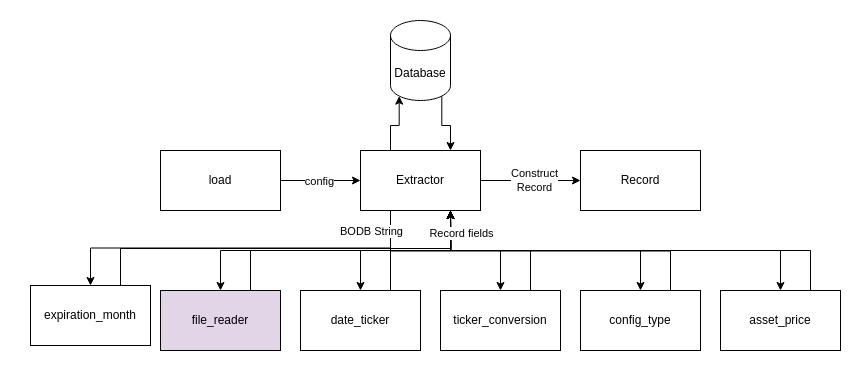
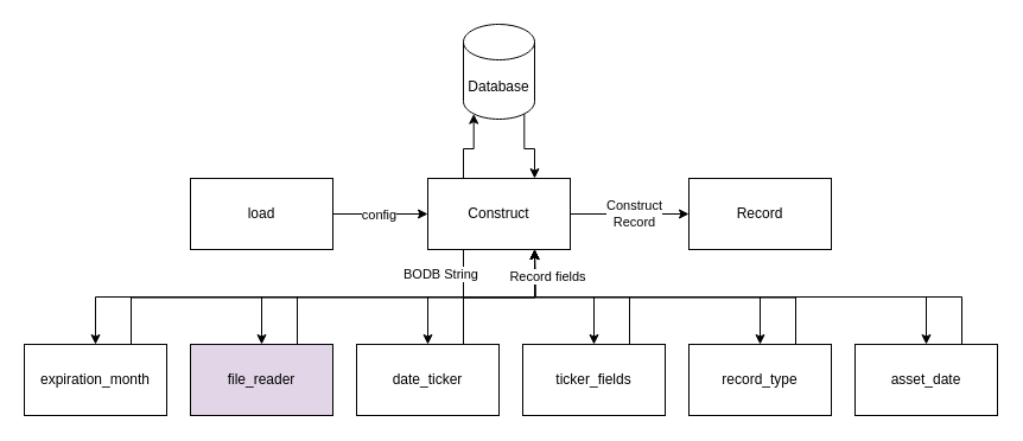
  <mxCell id="0" />
  <mxCell id="1" parent="0" />
  <mxCell id="2" style="edgeStyle=orthogonalEdgeStyle;rounded=0;orthogonalLoop=1;jettySize=auto;html=1;exitX=0.75;exitY=0;exitDx=0;exitDy=0;entryX=0.75;entryY=1;entryDx=0;entryDy=0;" edge="1" parent="1" source="3" target="13"><mxGeometry relative="1" as="geometry" /></mxCell>
  <mxCell id="3" value="&lt;div&gt;file_reader&lt;/div&gt;" style="rounded=0;whiteSpace=wrap;html=1;fillColor=#e1d5e7;" vertex="1" parent="1"><mxGeometry x="160" y="290" width="120" height="60" as="geometry" /></mxCell>
  <mxCell id="4" style="edgeStyle=orthogonalEdgeStyle;rounded=0;orthogonalLoop=1;jettySize=auto;html=1;exitX=0.25;exitY=1;exitDx=0;exitDy=0;entryX=0.5;entryY=0;entryDx=0;entryDy=0;" edge="1" parent="1" source="13" target="19"><mxGeometry relative="1" as="geometry" /></mxCell>
  <mxCell id="5" style="edgeStyle=orthogonalEdgeStyle;rounded=0;orthogonalLoop=1;jettySize=auto;html=1;exitX=0.25;exitY=1;exitDx=0;exitDy=0;entryX=0.5;entryY=0;entryDx=0;entryDy=0;" edge="1" parent="1" source="13" target="3"><mxGeometry relative="1" as="geometry" /></mxCell>
  <mxCell id="6" style="edgeStyle=orthogonalEdgeStyle;rounded=0;orthogonalLoop=1;jettySize=auto;html=1;exitX=0.25;exitY=1;exitDx=0;exitDy=0;entryX=0.5;entryY=0;entryDx=0;entryDy=0;" edge="1" parent="1" source="13" target="21"><mxGeometry relative="1" as="geometry" /></mxCell>
  <mxCell id="7" style="edgeStyle=orthogonalEdgeStyle;rounded=0;orthogonalLoop=1;jettySize=auto;html=1;exitX=0.25;exitY=1;exitDx=0;exitDy=0;entryX=0.5;entryY=0;entryDx=0;entryDy=0;" edge="1" parent="1" source="13" target="17"><mxGeometry relative="1" as="geometry" /></mxCell>
  <mxCell id="8" style="edgeStyle=orthogonalEdgeStyle;rounded=0;orthogonalLoop=1;jettySize=auto;html=1;exitX=0.25;exitY=1;exitDx=0;exitDy=0;entryX=0.5;entryY=0;entryDx=0;entryDy=0;" edge="1" parent="1" source="13" target="15"><mxGeometry relative="1" as="geometry" /></mxCell>
  <mxCell id="9" style="edgeStyle=orthogonalEdgeStyle;rounded=0;orthogonalLoop=1;jettySize=auto;html=1;exitX=0.25;exitY=1;exitDx=0;exitDy=0;" edge="1" parent="1" source="13" target="27"><mxGeometry relative="1" as="geometry" /></mxCell>
  <mxCell id="10" value="BODB String" style="edgeLabel;html=1;align=center;verticalAlign=middle;resizable=0;points=[];" vertex="1" connectable="0" parent="9"><mxGeometry x="-0.839" y="2" relative="1" as="geometry"><mxPoint x="-22" y="-18" as="offset" /></mxGeometry></mxCell>
  <mxCell id="11" value="" style="edgeStyle=orthogonalEdgeStyle;rounded=0;orthogonalLoop=1;jettySize=auto;html=1;" edge="1" parent="1" source="13" target="31"><mxGeometry relative="1" as="geometry" /></mxCell>
  <mxCell id="12" value="&lt;div&gt;Construct&lt;/div&gt;&lt;div&gt;Record&lt;/div&gt;" style="edgeLabel;html=1;align=center;verticalAlign=middle;resizable=0;points=[];" vertex="1" connectable="0" parent="11"><mxGeometry x="0.062" y="1" relative="1" as="geometry"><mxPoint as="offset" /></mxGeometry></mxCell>
- <mxCell id="13" value="&lt;div&gt;Extractor&lt;/div&gt;" style="rounded=0;whiteSpace=wrap;html=1;" vertex="1" parent="1"><mxGeometry x="360" y="150" width="120" height="60" as="geometry" /></mxCell>
+ <mxCell id="13" value="&lt;div&gt;Construct&lt;/div&gt;" style="rounded=0;whiteSpace=wrap;html=1;" vertex="1" parent="1"><mxGeometry x="360" y="150" width="120" height="60" as="geometry" /></mxCell>
  <mxCell id="14" style="edgeStyle=orthogonalEdgeStyle;rounded=0;orthogonalLoop=1;jettySize=auto;html=1;exitX=0.75;exitY=0;exitDx=0;exitDy=0;" edge="1" parent="1" source="15"><mxGeometry relative="1" as="geometry"><mxPoint x="450" y="210" as="targetPoint" /></mxGeometry></mxCell>
- <mxCell id="15" value="config_type" style="rounded=0;whiteSpace=wrap;html=1;" vertex="1" parent="1"><mxGeometry x="580" y="290" width="120" height="60" as="geometry" /></mxCell>
+ <mxCell id="15" value="record_type" style="rounded=0;whiteSpace=wrap;html=1;" vertex="1" parent="1"><mxGeometry x="580" y="290" width="120" height="60" as="geometry" /></mxCell>
  <mxCell id="16" style="edgeStyle=orthogonalEdgeStyle;rounded=0;orthogonalLoop=1;jettySize=auto;html=1;exitX=0.75;exitY=0;exitDx=0;exitDy=0;entryX=0.75;entryY=1;entryDx=0;entryDy=0;" edge="1" parent="1" source="17" target="13"><mxGeometry relative="1" as="geometry" /></mxCell>
- <mxCell id="17" value="ticker_conversion" style="rounded=0;whiteSpace=wrap;html=1;" vertex="1" parent="1"><mxGeometry x="440" y="290" width="120" height="60" as="geometry" /></mxCell>
+ <mxCell id="17" value="ticker_fields" style="rounded=0;whiteSpace=wrap;html=1;" vertex="1" parent="1"><mxGeometry x="440" y="290" width="120" height="60" as="geometry" /></mxCell>
  <mxCell id="18" style="edgeStyle=orthogonalEdgeStyle;rounded=0;orthogonalLoop=1;jettySize=auto;html=1;exitX=0.75;exitY=0;exitDx=0;exitDy=0;" edge="1" parent="1" source="19"><mxGeometry relative="1" as="geometry"><mxPoint x="450" y="210" as="targetPoint" /></mxGeometry></mxCell>
- <mxCell id="19" value="expiration_month" style="rounded=0;whiteSpace=wrap;html=1;" vertex="1" parent="1"><mxGeometry x="30" y="285" width="120" height="60" as="geometry" /></mxCell>
+ <mxCell id="19" value="expiration_month" style="rounded=0;whiteSpace=wrap;html=1;" vertex="1" parent="1"><mxGeometry x="20" y="290" width="120" height="60" as="geometry" /></mxCell>
  <mxCell id="20" style="edgeStyle=orthogonalEdgeStyle;rounded=0;orthogonalLoop=1;jettySize=auto;html=1;exitX=0.75;exitY=0;exitDx=0;exitDy=0;" edge="1" parent="1" source="21"><mxGeometry relative="1" as="geometry"><mxPoint x="450" y="210" as="targetPoint" /></mxGeometry></mxCell>
  <mxCell id="21" value="date_ticker" style="rounded=0;whiteSpace=wrap;html=1;" vertex="1" parent="1"><mxGeometry x="300" y="290" width="120" height="60" as="geometry" /></mxCell>
  <mxCell id="22" style="edgeStyle=orthogonalEdgeStyle;rounded=0;orthogonalLoop=1;jettySize=auto;html=1;exitX=1;exitY=0.5;exitDx=0;exitDy=0;entryX=0;entryY=0.5;entryDx=0;entryDy=0;" edge="1" parent="1" source="24" target="13"><mxGeometry relative="1" as="geometry" /></mxCell>
  <mxCell id="23" value="config" style="edgeLabel;html=1;align=center;verticalAlign=middle;resizable=0;points=[];" vertex="1" connectable="0" parent="22"><mxGeometry x="-0.257" relative="1" as="geometry"><mxPoint x="8" as="offset" /></mxGeometry></mxCell>
  <mxCell id="24" value="load" style="rounded=0;whiteSpace=wrap;html=1;" vertex="1" parent="1"><mxGeometry x="160" y="150" width="120" height="60" as="geometry" /></mxCell>
  <mxCell id="25" style="edgeStyle=orthogonalEdgeStyle;rounded=0;orthogonalLoop=1;jettySize=auto;html=1;exitX=0.75;exitY=0;exitDx=0;exitDy=0;entryX=0.75;entryY=1;entryDx=0;entryDy=0;" edge="1" parent="1" source="27" target="13"><mxGeometry relative="1" as="geometry" /></mxCell>
  <mxCell id="26" value="Record fields" style="edgeLabel;html=1;align=center;verticalAlign=middle;resizable=0;points=[];" vertex="1" connectable="0" parent="25"><mxGeometry x="0.902" y="-4" relative="1" as="geometry"><mxPoint x="6" as="offset" /></mxGeometry></mxCell>
- <mxCell id="27" value="asset_price" style="rounded=0;whiteSpace=wrap;html=1;" vertex="1" parent="1"><mxGeometry x="720" y="290" width="120" height="60" as="geometry" /></mxCell>
+ <mxCell id="27" value="asset_date" style="rounded=0;whiteSpace=wrap;html=1;" vertex="1" parent="1"><mxGeometry x="720" y="290" width="120" height="60" as="geometry" /></mxCell>
  <mxCell id="28" style="edgeStyle=orthogonalEdgeStyle;rounded=0;orthogonalLoop=1;jettySize=auto;html=1;exitX=0.855;exitY=1;exitDx=0;exitDy=-4.35;exitPerimeter=0;entryX=0.75;entryY=0;entryDx=0;entryDy=0;" edge="1" parent="1" source="29" target="13"><mxGeometry relative="1" as="geometry" /></mxCell>
  <mxCell id="29" value="Database" style="shape=cylinder3;whiteSpace=wrap;html=1;boundedLbl=1;backgroundOutline=1;size=15;" vertex="1" parent="1"><mxGeometry x="390" y="20" width="60" height="80" as="geometry" /></mxCell>
  <mxCell id="30" style="edgeStyle=orthogonalEdgeStyle;rounded=0;orthogonalLoop=1;jettySize=auto;html=1;exitX=0.25;exitY=0;exitDx=0;exitDy=0;entryX=0.145;entryY=1;entryDx=0;entryDy=-4.35;entryPerimeter=0;" edge="1" parent="1" source="13" target="29"><mxGeometry relative="1" as="geometry" /></mxCell>
  <mxCell id="31" value="Record" style="whiteSpace=wrap;html=1;rounded=0;" vertex="1" parent="1"><mxGeometry x="580" y="150" width="120" height="60" as="geometry" /></mxCell>
